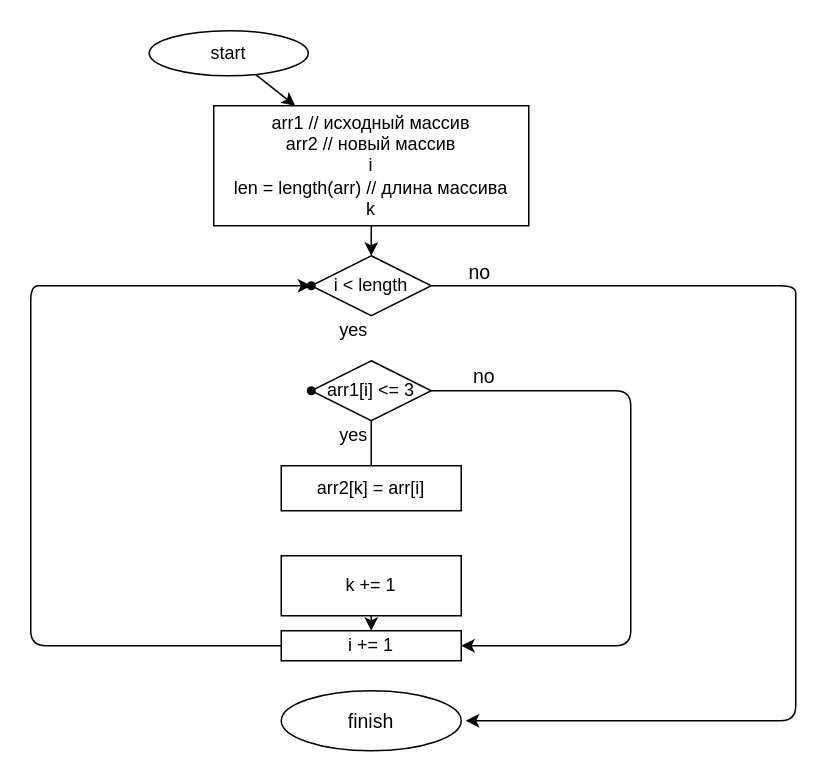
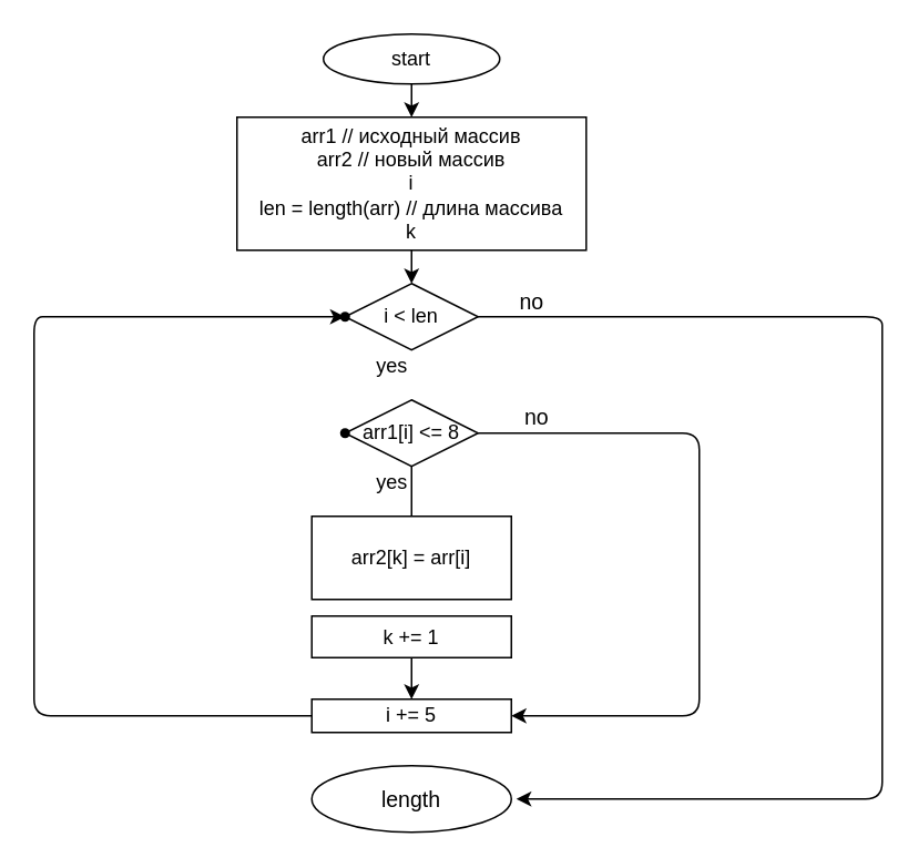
  <mxCell id="0" />
  <mxCell id="1" parent="0" />
  <mxCell id="2" value="" style="edgeStyle=none;html=1;" parent="1" source="3" target="5" edge="1"><mxGeometry relative="1" as="geometry" /></mxCell>
- <mxCell id="3" value="start" style="ellipse;whiteSpace=wrap;html=1;" parent="1" vertex="1"><mxGeometry x="99" y="20" width="106" height="30" as="geometry" /></mxCell>
+ <mxCell id="3" value="start" style="ellipse;whiteSpace=wrap;html=1;" parent="1" vertex="1"><mxGeometry x="194" y="20" width="106" height="30" as="geometry" /></mxCell>
  <mxCell id="4" value="" style="edgeStyle=none;html=1;" parent="1" source="5" target="8" edge="1"><mxGeometry relative="1" as="geometry" /></mxCell>
  <mxCell id="5" value="arr1 // исходный массив&lt;br&gt;arr2 // новый массив&lt;br&gt;i&lt;br&gt;len = length(arr) // длина массива&lt;br&gt;k" style="whiteSpace=wrap;html=1;" parent="1" vertex="1"><mxGeometry x="142" y="70" width="210" height="80" as="geometry" /></mxCell>
  <mxCell id="6" value="" style="edgeStyle=none;html=1;" parent="1" source="8" edge="1"><mxGeometry relative="1" as="geometry"><mxPoint x="310" y="480" as="targetPoint" /><Array as="points"><mxPoint x="530" y="190" /><mxPoint x="530" y="200" /><mxPoint x="530" y="480" /></Array></mxGeometry></mxCell>
  <mxCell id="7" value="no" style="edgeLabel;html=1;align=center;verticalAlign=middle;resizable=0;points=[];fontSize=13;" parent="6" vertex="1" connectable="0"><mxGeometry x="-0.837" y="4" relative="1" as="geometry"><mxPoint x="-30" y="-6" as="offset" /></mxGeometry></mxCell>
- <mxCell id="8" value="i &amp;lt; length" style="rhombus;whiteSpace=wrap;html=1;" parent="1" vertex="1"><mxGeometry x="207" y="170" width="80" height="40" as="geometry" /></mxCell>
+ <mxCell id="8" value="i &amp;lt; len" style="rhombus;whiteSpace=wrap;html=1;" parent="1" vertex="1"><mxGeometry x="207" y="170" width="80" height="40" as="geometry" /></mxCell>
  <mxCell id="9" value="" style="edgeStyle=none;html=1;" parent="1" target="12" edge="1"><mxGeometry relative="1" as="geometry"><mxPoint x="247" y="280" as="sourcePoint" /></mxGeometry></mxCell>
  <mxCell id="10" value="" style="edgeStyle=none;html=1;endArrow=none;" parent="1" source="12" target="13" edge="1"><mxGeometry relative="1" as="geometry" /></mxCell>
  <mxCell id="11" value="" style="edgeStyle=none;html=1;fontSize=13;exitX=1;exitY=0.5;exitDx=0;exitDy=0;entryX=1;entryY=0.5;entryDx=0;entryDy=0;" parent="1" source="12" target="22" edge="1"><mxGeometry relative="1" as="geometry"><mxPoint x="420" y="480" as="targetPoint" /><Array as="points"><mxPoint x="350" y="260" /><mxPoint x="420" y="260" /><mxPoint x="420" y="320" /><mxPoint x="420" y="430" /></Array></mxGeometry></mxCell>
- <mxCell id="12" value="arr1[i] &amp;lt;= 3" style="rhombus;whiteSpace=wrap;html=1;" parent="1" vertex="1"><mxGeometry x="207" y="240" width="80" height="40" as="geometry" /></mxCell>
- <mxCell id="13" value="arr2[k] = arr[i]" style="whiteSpace=wrap;html=1;" parent="1" vertex="1"><mxGeometry x="187" y="310" width="120" height="30" as="geometry" /></mxCell>
+ <mxCell id="12" value="arr1[i] &amp;lt;= 8" style="rhombus;whiteSpace=wrap;html=1;" parent="1" vertex="1"><mxGeometry x="207" y="240" width="80" height="40" as="geometry" /></mxCell>
+ <mxCell id="13" value="arr2[k] = arr[i]" style="whiteSpace=wrap;html=1;" parent="1" vertex="1"><mxGeometry x="187" y="310" width="120" height="50" as="geometry" /></mxCell>
  <mxCell id="14" value="" style="edgeStyle=none;html=1;exitX=0;exitY=0.5;exitDx=0;exitDy=0;" parent="1" source="22" target="17" edge="1"><mxGeometry relative="1" as="geometry"><Array as="points"><mxPoint x="20" y="430" /><mxPoint x="20" y="190" /><mxPoint x="30" y="190" /></Array></mxGeometry></mxCell>
  <mxCell id="15" value="" style="edgeStyle=none;html=1;fontSize=13;" parent="1" source="16" target="22" edge="1"><mxGeometry relative="1" as="geometry" /></mxCell>
- <mxCell id="16" value="k += 1" style="whiteSpace=wrap;html=1;" parent="1" vertex="1"><mxGeometry x="187" y="370" width="120" height="40" as="geometry" /></mxCell>
+ <mxCell id="16" value="k += 1" style="whiteSpace=wrap;html=1;" parent="1" vertex="1"><mxGeometry x="187" y="370" width="120" height="25" as="geometry" /></mxCell>
  <mxCell id="17" value="" style="shape=waypoint;sketch=0;size=6;pointerEvents=1;points=[];fillColor=default;resizable=0;rotatable=0;perimeter=centerPerimeter;snapToPoint=1;" parent="1" vertex="1"><mxGeometry x="187" y="170" width="40" height="40" as="geometry" /></mxCell>
  <mxCell id="18" value="yes" style="text;html=1;align=center;verticalAlign=middle;resizable=0;points=[];autosize=1;strokeColor=none;fillColor=none;" parent="1" vertex="1"><mxGeometry x="220" y="210" width="30" height="20" as="geometry" /></mxCell>
  <mxCell id="19" value="yes" style="text;html=1;align=center;verticalAlign=middle;resizable=0;points=[];autosize=1;strokeColor=none;fillColor=none;" parent="1" vertex="1"><mxGeometry x="220" y="280" width="30" height="20" as="geometry" /></mxCell>
  <mxCell id="20" value="no" style="text;html=1;align=center;verticalAlign=middle;resizable=0;points=[];autosize=1;strokeColor=none;fillColor=none;fontSize=13;" parent="1" vertex="1"><mxGeometry x="307" y="240" width="30" height="20" as="geometry" /></mxCell>
  <mxCell id="21" value="" style="shape=waypoint;sketch=0;size=6;pointerEvents=1;points=[];fillColor=default;resizable=0;rotatable=0;perimeter=centerPerimeter;snapToPoint=1;" parent="1" vertex="1"><mxGeometry x="187" y="240" width="40" height="40" as="geometry" /></mxCell>
- <mxCell id="22" value="i += 1" style="whiteSpace=wrap;html=1;" parent="1" vertex="1"><mxGeometry x="187" y="420" width="120" height="20" as="geometry" /></mxCell>
- <mxCell id="23" value="finish" style="ellipse;whiteSpace=wrap;html=1;fontSize=13;" parent="1" vertex="1"><mxGeometry x="187" y="460" width="120" height="40" as="geometry" /></mxCell>
+ <mxCell id="22" value="i += 5" style="whiteSpace=wrap;html=1;" parent="1" vertex="1"><mxGeometry x="187" y="420" width="120" height="20" as="geometry" /></mxCell>
+ <mxCell id="23" value="length" style="ellipse;whiteSpace=wrap;html=1;fontSize=13;" parent="1" vertex="1"><mxGeometry x="187" y="460" width="120" height="40" as="geometry" /></mxCell>
